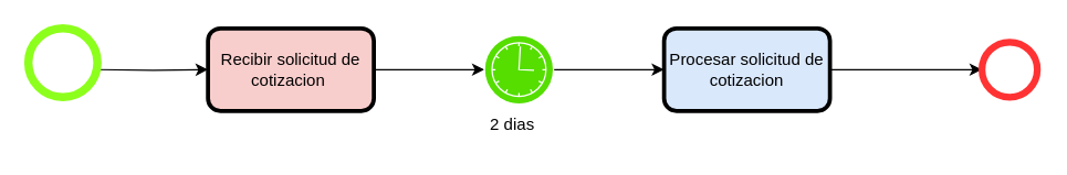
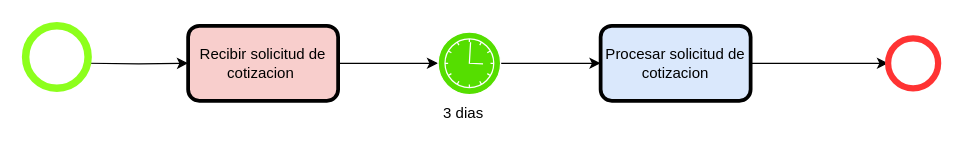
  <mxCell id="0" />
  <mxCell id="1" parent="0" />
  <mxCell id="2" style="edgeStyle=orthogonalEdgeStyle;rounded=0;orthogonalLoop=1;jettySize=auto;html=1;exitX=1;exitY=0.5;exitDx=0;exitDy=0;exitPerimeter=0;entryX=0;entryY=0.5;entryDx=0;entryDy=0;" parent="1" target="4" edge="1"><mxGeometry relative="1" as="geometry"><mxPoint x="70" y="50" as="sourcePoint" /></mxGeometry></mxCell>
  <mxCell id="3" style="edgeStyle=orthogonalEdgeStyle;rounded=0;orthogonalLoop=1;jettySize=auto;html=1;entryX=0;entryY=0.5;entryDx=0;entryDy=0;strokeColor=#000000;" parent="1" source="4" edge="1"><mxGeometry relative="1" as="geometry"><mxPoint x="350" y="50" as="targetPoint" /></mxGeometry></mxCell>
  <mxCell id="4" value="Recibir solicitud de cotizacion&amp;nbsp;" style="rounded=1;whiteSpace=wrap;html=1;strokeColor=#000000;strokeWidth=3;fillColor=#f8cecc;" parent="1" vertex="1"><mxGeometry x="150" y="20" width="120" height="60" as="geometry" /></mxCell>
  <mxCell id="5" style="edgeStyle=orthogonalEdgeStyle;rounded=0;orthogonalLoop=1;jettySize=auto;html=1;entryX=0;entryY=0.5;entryDx=0;entryDy=0;entryPerimeter=0;strokeColor=#000000;" parent="1" source="6" target="7" edge="1"><mxGeometry relative="1" as="geometry" /></mxCell>
  <mxCell id="6" value="Procesar solicitud de cotizacion" style="rounded=1;whiteSpace=wrap;html=1;strokeColor=#000000;strokeWidth=3;fillColor=#dae8fc;" parent="1" vertex="1"><mxGeometry x="480" y="20" width="120" height="60" as="geometry" /></mxCell>
  <mxCell id="7" value="" style="points=[[0.145,0.145,0],[0.5,0,0],[0.855,0.145,0],[1,0.5,0],[0.855,0.855,0],[0.5,1,0],[0.145,0.855,0],[0,0.5,0]];shape=mxgraph.bpmn.event;html=1;verticalLabelPosition=bottom;labelBackgroundColor=#ffffff;verticalAlign=top;align=center;perimeter=ellipsePerimeter;outlineConnect=0;aspect=fixed;outline=standard;symbol=general;strokeColor=#FF3333;strokeWidth=5;" parent="1" vertex="1"><mxGeometry x="710" y="30" width="40" height="40" as="geometry" /></mxCell>
  <mxCell id="8" value="" style="points=[[0.145,0.145,0],[0.5,0,0],[0.855,0.145,0],[1,0.5,0],[0.855,0.855,0],[0.5,1,0],[0.145,0.855,0],[0,0.5,0]];shape=mxgraph.bpmn.event;html=1;verticalLabelPosition=bottom;labelBackgroundColor=#ffffff;verticalAlign=top;align=center;perimeter=ellipsePerimeter;outlineConnect=0;aspect=fixed;outline=end;symbol=terminate2;strokeColor=#8DFF1C;fillColor=none;strokeWidth=2;" parent="1" vertex="1"><mxGeometry x="20" y="20" width="50" height="50" as="geometry" /></mxCell>
  <mxCell id="9" style="edgeStyle=orthogonalEdgeStyle;rounded=0;orthogonalLoop=1;jettySize=auto;html=1;exitX=1;exitY=0.5;exitDx=0;exitDy=0;exitPerimeter=0;" parent="1" source="11" target="6" edge="1"><mxGeometry relative="1" as="geometry"><mxPoint x="500" y="50" as="sourcePoint" /></mxGeometry></mxCell>
- <mxCell id="10" value="2 dias" style="text;html=1;align=center;verticalAlign=middle;resizable=0;points=[];autosize=1;strokeColor=none;fillColor=none;" parent="1" vertex="1"><mxGeometry x="340" y="75" width="60" height="30" as="geometry" /></mxCell>
+ <mxCell id="10" value="3 dias" style="text;html=1;align=center;verticalAlign=middle;resizable=0;points=[];autosize=1;strokeColor=none;fillColor=none;" parent="1" vertex="1"><mxGeometry x="340" y="75" width="60" height="30" as="geometry" /></mxCell>
  <mxCell id="11" value="" style="points=[[0.145,0.145,0],[0.5,0,0],[0.855,0.145,0],[1,0.5,0],[0.855,0.855,0],[0.5,1,0],[0.145,0.855,0],[0,0.5,0]];shape=mxgraph.bpmn.event;html=1;verticalLabelPosition=bottom;labelBackgroundColor=#ffffff;verticalAlign=top;align=center;perimeter=ellipsePerimeter;outlineConnect=0;aspect=fixed;outline=standard;symbol=timer;fillColor=#55DE00;strokeColor=#FFFFFF;" vertex="1" parent="1"><mxGeometry x="350" y="25" width="50" height="50" as="geometry" /></mxCell>
